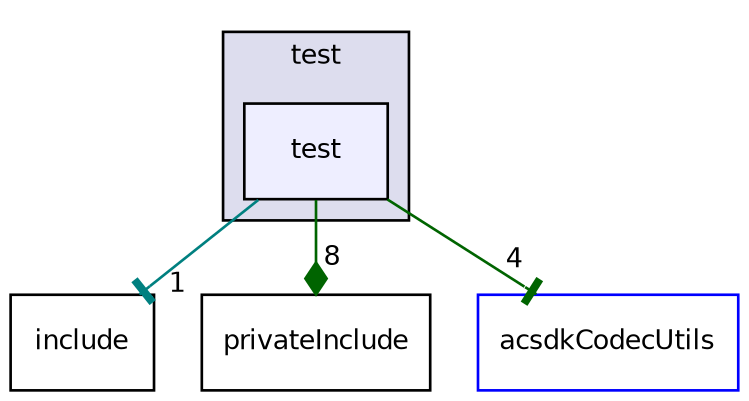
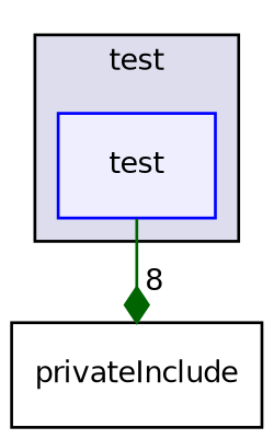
  digraph {
    compound=true
    node [color=blue fillcolor=white fontname=Helvetica fontsize=10 shape=box style=filled]
    edge [arrowhead=tee color=darkgreen labeldistance=1.5 labelfontname=Helvetica labelfontsize=10]
-   n1 [color=black fillcolor="#eeeeff" label=test pencolor=black]
-   n2 [color=black label=include]
+   n1 [fillcolor="#eeeeff" label=test pencolor=black]
    n3 [color=black label=privateInclude]
-   n4 [label=acsdkCodecUtils]
    subgraph cluster_1 {
      bgcolor="#ddddee"
      fontname=Helvetica
      fontsize=10
      label=test
      pencolor=black
      n1
    }
-   n1 -> n2 [color=teal headlabel=1]
    n1 -> n3 [arrowhead=diamond headlabel=8]
-   n1 -> n4 [headlabel=4]
  }
